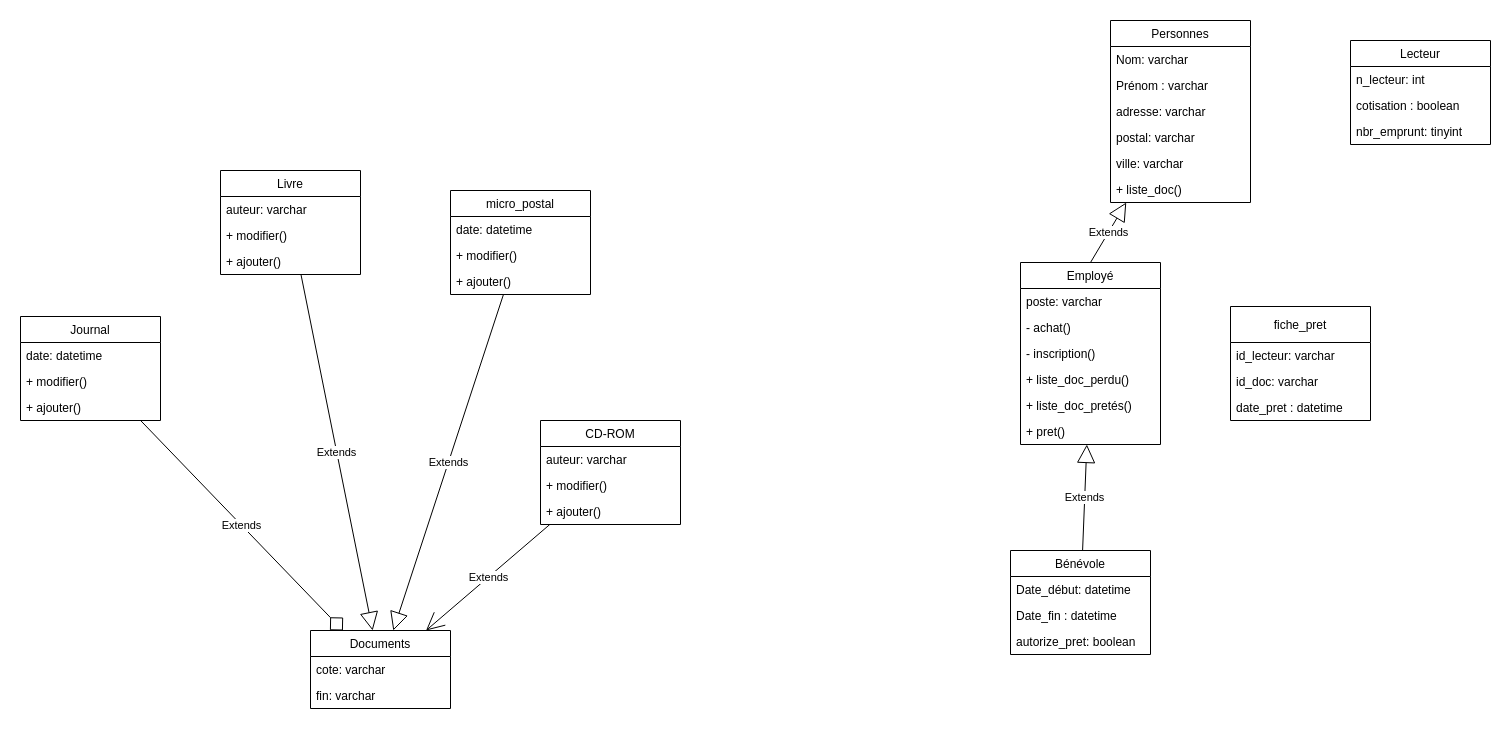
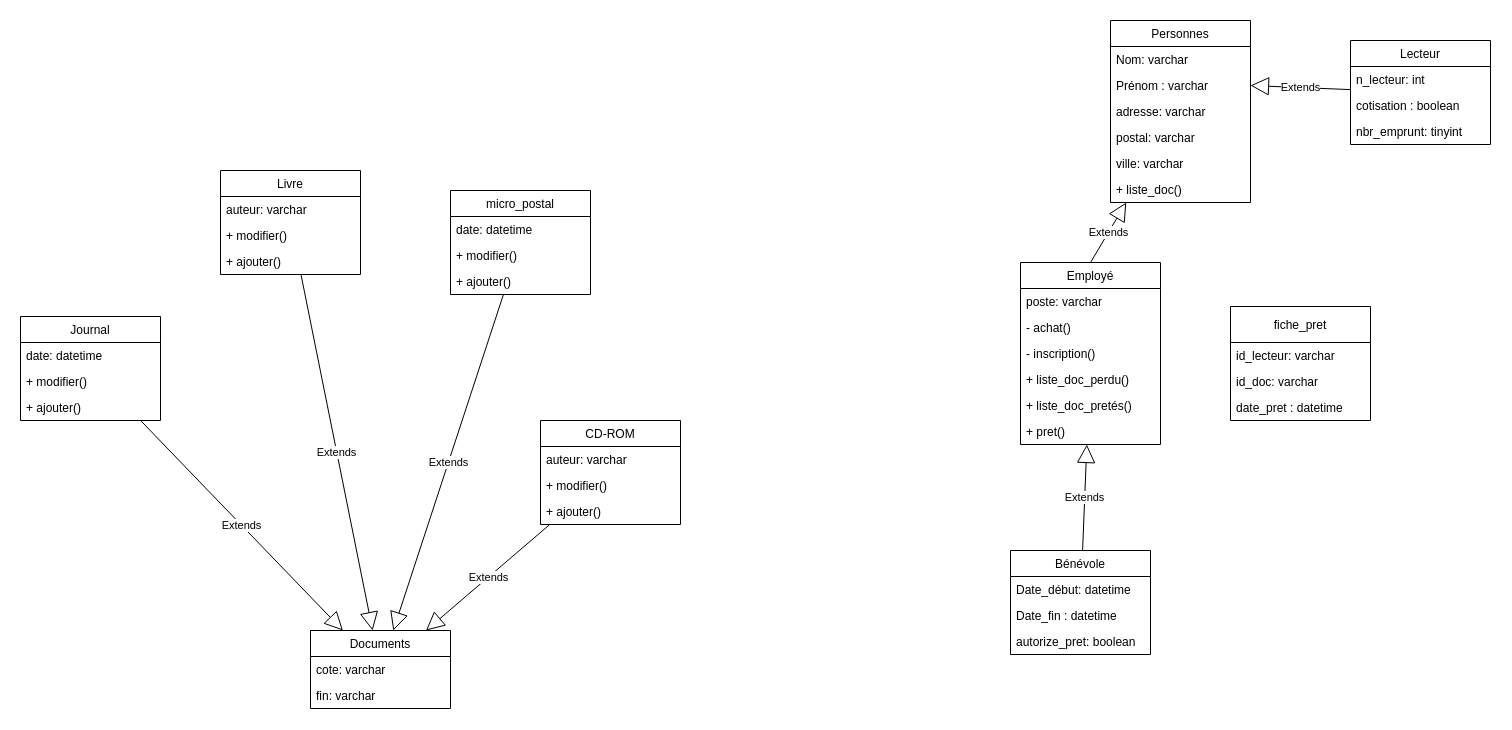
  <mxCell id="0" />
  <mxCell id="1" parent="0" />
  <mxCell id="2" value="Documents" style="swimlane;fontStyle=0;childLayout=stackLayout;horizontal=1;startSize=26;fillColor=none;horizontalStack=0;resizeParent=1;resizeParentMax=0;resizeLast=0;collapsible=1;marginBottom=0;" parent="1" vertex="1"><mxGeometry x="310" y="630" width="140" height="78" as="geometry" /></mxCell>
  <mxCell id="3" value="cote: varchar" style="text;strokeColor=none;fillColor=none;align=left;verticalAlign=top;spacingLeft=4;spacingRight=4;overflow=hidden;rotatable=0;points=[[0,0.5],[1,0.5]];portConstraint=eastwest;" parent="2" vertex="1"><mxGeometry y="26" width="140" height="26" as="geometry" /></mxCell>
  <mxCell id="4" value="fin: varchar&#10;" style="text;strokeColor=none;fillColor=none;align=left;verticalAlign=top;spacingLeft=4;spacingRight=4;overflow=hidden;rotatable=0;points=[[0,0.5],[1,0.5]];portConstraint=eastwest;" parent="2" vertex="1"><mxGeometry y="52" width="140" height="26" as="geometry" /></mxCell>
  <mxCell id="5" value="Livre" style="swimlane;fontStyle=0;childLayout=stackLayout;horizontal=1;startSize=26;fillColor=none;horizontalStack=0;resizeParent=1;resizeParentMax=0;resizeLast=0;collapsible=1;marginBottom=0;" parent="1" vertex="1"><mxGeometry x="220" y="170" width="140" height="104" as="geometry" /></mxCell>
  <mxCell id="6" value="auteur: varchar&#10;" style="text;strokeColor=none;fillColor=none;align=left;verticalAlign=top;spacingLeft=4;spacingRight=4;overflow=hidden;rotatable=0;points=[[0,0.5],[1,0.5]];portConstraint=eastwest;" parent="5" vertex="1"><mxGeometry y="26" width="140" height="26" as="geometry" /></mxCell>
  <mxCell id="7" value="+ modifier()" style="text;strokeColor=none;fillColor=none;align=left;verticalAlign=top;spacingLeft=4;spacingRight=4;overflow=hidden;rotatable=0;points=[[0,0.5],[1,0.5]];portConstraint=eastwest;" parent="5" vertex="1"><mxGeometry y="52" width="140" height="26" as="geometry" /></mxCell>
  <mxCell id="8" value="+ ajouter()" style="text;strokeColor=none;fillColor=none;align=left;verticalAlign=top;spacingLeft=4;spacingRight=4;overflow=hidden;rotatable=0;points=[[0,0.5],[1,0.5]];portConstraint=eastwest;" parent="5" vertex="1"><mxGeometry y="78" width="140" height="26" as="geometry" /></mxCell>
  <mxCell id="9" value="Journal" style="swimlane;fontStyle=0;childLayout=stackLayout;horizontal=1;startSize=26;fillColor=none;horizontalStack=0;resizeParent=1;resizeParentMax=0;resizeLast=0;collapsible=1;marginBottom=0;" parent="1" vertex="1"><mxGeometry x="20" y="316" width="140" height="104" as="geometry" /></mxCell>
  <mxCell id="10" value="date: datetime" style="text;strokeColor=none;fillColor=none;align=left;verticalAlign=top;spacingLeft=4;spacingRight=4;overflow=hidden;rotatable=0;points=[[0,0.5],[1,0.5]];portConstraint=eastwest;strokeWidth=1;perimeterSpacing=0;" parent="9" vertex="1"><mxGeometry y="26" width="140" height="26" as="geometry" /></mxCell>
  <mxCell id="11" value="+ modifier()" style="text;strokeColor=none;fillColor=none;align=left;verticalAlign=top;spacingLeft=4;spacingRight=4;overflow=hidden;rotatable=0;points=[[0,0.5],[1,0.5]];portConstraint=eastwest;" parent="9" vertex="1"><mxGeometry y="52" width="140" height="26" as="geometry" /></mxCell>
  <mxCell id="12" value="+ ajouter()" style="text;strokeColor=none;fillColor=none;align=left;verticalAlign=top;spacingLeft=4;spacingRight=4;overflow=hidden;rotatable=0;points=[[0,0.5],[1,0.5]];portConstraint=eastwest;" parent="9" vertex="1"><mxGeometry y="78" width="140" height="26" as="geometry" /></mxCell>
  <mxCell id="13" value="CD-ROM" style="swimlane;fontStyle=0;childLayout=stackLayout;horizontal=1;startSize=26;fillColor=none;horizontalStack=0;resizeParent=1;resizeParentMax=0;resizeLast=0;collapsible=1;marginBottom=0;" parent="1" vertex="1"><mxGeometry x="540" y="420" width="140" height="104" as="geometry" /></mxCell>
  <mxCell id="14" value="auteur: varchar" style="text;strokeColor=none;fillColor=none;align=left;verticalAlign=top;spacingLeft=4;spacingRight=4;overflow=hidden;rotatable=0;points=[[0,0.5],[1,0.5]];portConstraint=eastwest;" parent="13" vertex="1"><mxGeometry y="26" width="140" height="26" as="geometry" /></mxCell>
  <mxCell id="15" value="+ modifier()" style="text;strokeColor=none;fillColor=none;align=left;verticalAlign=top;spacingLeft=4;spacingRight=4;overflow=hidden;rotatable=0;points=[[0,0.5],[1,0.5]];portConstraint=eastwest;" parent="13" vertex="1"><mxGeometry y="52" width="140" height="26" as="geometry" /></mxCell>
  <mxCell id="16" value="+ ajouter()" style="text;strokeColor=none;fillColor=none;align=left;verticalAlign=top;spacingLeft=4;spacingRight=4;overflow=hidden;rotatable=0;points=[[0,0.5],[1,0.5]];portConstraint=eastwest;" parent="13" vertex="1"><mxGeometry y="78" width="140" height="26" as="geometry" /></mxCell>
  <mxCell id="17" value="micro_postal" style="swimlane;fontStyle=0;childLayout=stackLayout;horizontal=1;startSize=26;fillColor=none;horizontalStack=0;resizeParent=1;resizeParentMax=0;resizeLast=0;collapsible=1;marginBottom=0;" parent="1" vertex="1"><mxGeometry x="450" y="190" width="140" height="104" as="geometry" /></mxCell>
  <mxCell id="18" value="date: datetime" style="text;strokeColor=none;fillColor=none;align=left;verticalAlign=top;spacingLeft=4;spacingRight=4;overflow=hidden;rotatable=0;points=[[0,0.5],[1,0.5]];portConstraint=eastwest;" parent="17" vertex="1"><mxGeometry y="26" width="140" height="26" as="geometry" /></mxCell>
  <mxCell id="19" value="+ modifier()" style="text;strokeColor=none;fillColor=none;align=left;verticalAlign=top;spacingLeft=4;spacingRight=4;overflow=hidden;rotatable=0;points=[[0,0.5],[1,0.5]];portConstraint=eastwest;" parent="17" vertex="1"><mxGeometry y="52" width="140" height="26" as="geometry" /></mxCell>
  <mxCell id="20" value="+ ajouter()" style="text;strokeColor=none;fillColor=none;align=left;verticalAlign=top;spacingLeft=4;spacingRight=4;overflow=hidden;rotatable=0;points=[[0,0.5],[1,0.5]];portConstraint=eastwest;" parent="17" vertex="1"><mxGeometry y="78" width="140" height="26" as="geometry" /></mxCell>
  <mxCell id="21" value="Extends" style="endArrow=block;endSize=16;endFill=0;html=1;" parent="1" source="5" target="2" edge="1"><mxGeometry width="160" relative="1" as="geometry"><mxPoint x="340" y="990" as="sourcePoint" /><mxPoint x="410" y="870" as="targetPoint" /></mxGeometry></mxCell>
- <mxCell id="22" value="Extends" style="endArrow=open;endSize=16;endFill=0;html=1;" parent="1" source="13" target="2" edge="1"><mxGeometry width="160" relative="1" as="geometry"><mxPoint x="290" y="1090" as="sourcePoint" /><mxPoint x="600" y="870" as="targetPoint" /></mxGeometry></mxCell>
- <mxCell id="23" value="Extends" style="endArrow=diamond;endSize=16;endFill=0;html=1;" parent="1" source="9" target="2" edge="1"><mxGeometry width="160" relative="1" as="geometry"><mxPoint x="270" y="1130" as="sourcePoint" /><mxPoint x="470" y="910" as="targetPoint" /></mxGeometry></mxCell>
+ <mxCell id="22" value="Extends" style="endArrow=block;endSize=16;endFill=0;html=1;" parent="1" source="13" target="2" edge="1"><mxGeometry width="160" relative="1" as="geometry"><mxPoint x="290" y="1090" as="sourcePoint" /><mxPoint x="600" y="870" as="targetPoint" /></mxGeometry></mxCell>
+ <mxCell id="23" value="Extends" style="endArrow=block;endSize=16;endFill=0;html=1;" parent="1" source="9" target="2" edge="1"><mxGeometry width="160" relative="1" as="geometry"><mxPoint x="270" y="1130" as="sourcePoint" /><mxPoint x="470" y="910" as="targetPoint" /></mxGeometry></mxCell>
  <mxCell id="24" value="Extends" style="endArrow=block;endSize=16;endFill=0;html=1;" parent="1" source="17" target="2" edge="1"><mxGeometry width="160" relative="1" as="geometry"><mxPoint x="250" y="1170" as="sourcePoint" /><mxPoint x="410" y="1170" as="targetPoint" /></mxGeometry></mxCell>
  <mxCell id="25" value="Personnes" style="swimlane;fontStyle=0;childLayout=stackLayout;horizontal=1;startSize=26;fillColor=none;horizontalStack=0;resizeParent=1;resizeParentMax=0;resizeLast=0;collapsible=1;marginBottom=0;strokeColor=#000000;strokeWidth=1;" parent="1" vertex="1"><mxGeometry x="1110" y="20" width="140" height="182" as="geometry" /></mxCell>
  <mxCell id="26" value="Nom: varchar" style="text;strokeColor=none;fillColor=none;align=left;verticalAlign=top;spacingLeft=4;spacingRight=4;overflow=hidden;rotatable=0;points=[[0,0.5],[1,0.5]];portConstraint=eastwest;" parent="25" vertex="1"><mxGeometry y="26" width="140" height="26" as="geometry" /></mxCell>
  <mxCell id="27" value="Prénom : varchar" style="text;strokeColor=none;fillColor=none;align=left;verticalAlign=top;spacingLeft=4;spacingRight=4;overflow=hidden;rotatable=0;points=[[0,0.5],[1,0.5]];portConstraint=eastwest;" parent="25" vertex="1"><mxGeometry y="52" width="140" height="26" as="geometry" /></mxCell>
  <mxCell id="28" value="adresse: varchar" style="text;strokeColor=none;fillColor=none;align=left;verticalAlign=top;spacingLeft=4;spacingRight=4;overflow=hidden;rotatable=0;points=[[0,0.5],[1,0.5]];portConstraint=eastwest;" parent="25" vertex="1"><mxGeometry y="78" width="140" height="26" as="geometry" /></mxCell>
  <mxCell id="29" value="postal: varchar" style="text;strokeColor=none;fillColor=none;align=left;verticalAlign=top;spacingLeft=4;spacingRight=4;overflow=hidden;rotatable=0;points=[[0,0.5],[1,0.5]];portConstraint=eastwest;" parent="25" vertex="1"><mxGeometry y="104" width="140" height="26" as="geometry" /></mxCell>
  <mxCell id="30" value="ville: varchar" style="text;strokeColor=none;fillColor=none;align=left;verticalAlign=top;spacingLeft=4;spacingRight=4;overflow=hidden;rotatable=0;points=[[0,0.5],[1,0.5]];portConstraint=eastwest;" parent="25" vertex="1"><mxGeometry y="130" width="140" height="26" as="geometry" /></mxCell>
  <mxCell id="31" value="+ liste_doc()" style="text;strokeColor=none;fillColor=none;align=left;verticalAlign=top;spacingLeft=4;spacingRight=4;overflow=hidden;rotatable=0;points=[[0,0.5],[1,0.5]];portConstraint=eastwest;" parent="25" vertex="1"><mxGeometry y="156" width="140" height="26" as="geometry" /></mxCell>
  <mxCell id="32" value="Lecteur" style="swimlane;fontStyle=0;childLayout=stackLayout;horizontal=1;startSize=26;fillColor=none;horizontalStack=0;resizeParent=1;resizeParentMax=0;resizeLast=0;collapsible=1;marginBottom=0;strokeColor=#000000;strokeWidth=1;" parent="1" vertex="1"><mxGeometry x="1350" y="40" width="140" height="104" as="geometry" /></mxCell>
  <mxCell id="33" value="n_lecteur: int" style="text;strokeColor=none;fillColor=none;align=left;verticalAlign=top;spacingLeft=4;spacingRight=4;overflow=hidden;rotatable=0;points=[[0,0.5],[1,0.5]];portConstraint=eastwest;" parent="32" vertex="1"><mxGeometry y="26" width="140" height="26" as="geometry" /></mxCell>
  <mxCell id="34" value="cotisation : boolean" style="text;strokeColor=none;fillColor=none;align=left;verticalAlign=top;spacingLeft=4;spacingRight=4;overflow=hidden;rotatable=0;points=[[0,0.5],[1,0.5]];portConstraint=eastwest;" parent="32" vertex="1"><mxGeometry y="52" width="140" height="26" as="geometry" /></mxCell>
  <mxCell id="35" value="nbr_emprunt: tinyint" style="text;strokeColor=none;fillColor=none;align=left;verticalAlign=top;spacingLeft=4;spacingRight=4;overflow=hidden;rotatable=0;points=[[0,0.5],[1,0.5]];portConstraint=eastwest;" parent="32" vertex="1"><mxGeometry y="78" width="140" height="26" as="geometry" /></mxCell>
  <mxCell id="36" value="Bénévole" style="swimlane;fontStyle=0;childLayout=stackLayout;horizontal=1;startSize=26;fillColor=none;horizontalStack=0;resizeParent=1;resizeParentMax=0;resizeLast=0;collapsible=1;marginBottom=0;strokeColor=#000000;strokeWidth=1;" parent="1" vertex="1"><mxGeometry x="1010" y="550" width="140" height="104" as="geometry" /></mxCell>
  <mxCell id="37" value="Date_début: datetime" style="text;strokeColor=none;fillColor=none;align=left;verticalAlign=top;spacingLeft=4;spacingRight=4;overflow=hidden;rotatable=0;points=[[0,0.5],[1,0.5]];portConstraint=eastwest;" parent="36" vertex="1"><mxGeometry y="26" width="140" height="26" as="geometry" /></mxCell>
  <mxCell id="38" value="Date_fin : datetime" style="text;strokeColor=none;fillColor=none;align=left;verticalAlign=top;spacingLeft=4;spacingRight=4;overflow=hidden;rotatable=0;points=[[0,0.5],[1,0.5]];portConstraint=eastwest;" parent="36" vertex="1"><mxGeometry y="52" width="140" height="26" as="geometry" /></mxCell>
  <mxCell id="39" value="autorize_pret: boolean" style="text;strokeColor=none;fillColor=none;align=left;verticalAlign=top;spacingLeft=4;spacingRight=4;overflow=hidden;rotatable=0;points=[[0,0.5],[1,0.5]];portConstraint=eastwest;" parent="36" vertex="1"><mxGeometry y="78" width="140" height="26" as="geometry" /></mxCell>
  <mxCell id="40" value="Employé" style="swimlane;fontStyle=0;childLayout=stackLayout;horizontal=1;startSize=26;fillColor=none;horizontalStack=0;resizeParent=1;resizeParentMax=0;resizeLast=0;collapsible=1;marginBottom=0;strokeColor=#000000;strokeWidth=1;" parent="1" vertex="1"><mxGeometry x="1020" y="262" width="140" height="182" as="geometry" /></mxCell>
  <mxCell id="41" value="poste: varchar" style="text;strokeColor=none;fillColor=none;align=left;verticalAlign=top;spacingLeft=4;spacingRight=4;overflow=hidden;rotatable=0;points=[[0,0.5],[1,0.5]];portConstraint=eastwest;" parent="40" vertex="1"><mxGeometry y="26" width="140" height="26" as="geometry" /></mxCell>
  <mxCell id="42" value="- achat()" style="text;strokeColor=none;fillColor=none;align=left;verticalAlign=top;spacingLeft=4;spacingRight=4;overflow=hidden;rotatable=0;points=[[0,0.5],[1,0.5]];portConstraint=eastwest;" parent="40" vertex="1"><mxGeometry y="52" width="140" height="26" as="geometry" /></mxCell>
  <mxCell id="43" value="- inscription()" style="text;strokeColor=none;fillColor=none;align=left;verticalAlign=top;spacingLeft=4;spacingRight=4;overflow=hidden;rotatable=0;points=[[0,0.5],[1,0.5]];portConstraint=eastwest;" parent="40" vertex="1"><mxGeometry y="78" width="140" height="26" as="geometry" /></mxCell>
  <mxCell id="44" value="+ liste_doc_perdu()" style="text;strokeColor=none;fillColor=none;align=left;verticalAlign=top;spacingLeft=4;spacingRight=4;overflow=hidden;rotatable=0;points=[[0,0.5],[1,0.5]];portConstraint=eastwest;" parent="40" vertex="1"><mxGeometry y="104" width="140" height="26" as="geometry" /></mxCell>
  <mxCell id="45" value="+ liste_doc_pretés()" style="text;strokeColor=none;fillColor=none;align=left;verticalAlign=top;spacingLeft=4;spacingRight=4;overflow=hidden;rotatable=0;points=[[0,0.5],[1,0.5]];portConstraint=eastwest;" parent="40" vertex="1"><mxGeometry y="130" width="140" height="26" as="geometry" /></mxCell>
  <mxCell id="46" value="+ pret()" style="text;strokeColor=none;fillColor=none;align=left;verticalAlign=top;spacingLeft=4;spacingRight=4;overflow=hidden;rotatable=0;points=[[0,0.5],[1,0.5]];portConstraint=eastwest;" parent="40" vertex="1"><mxGeometry y="156" width="140" height="26" as="geometry" /></mxCell>
  <mxCell id="47" value="Extends" style="endArrow=block;endSize=16;endFill=0;html=1;exitX=0.5;exitY=0;exitDx=0;exitDy=0;" parent="1" source="40" target="25" edge="1"><mxGeometry width="160" relative="1" as="geometry"><mxPoint x="490" y="550" as="sourcePoint" /><mxPoint x="1015" y="268" as="targetPoint" /></mxGeometry></mxCell>
+ <mxCell id="48" value="Extends" style="endArrow=block;endSize=16;endFill=0;html=1;entryX=1;entryY=0.5;entryDx=0;entryDy=0;" parent="1" source="32" target="27" edge="1"><mxGeometry width="160" relative="1" as="geometry"><mxPoint x="490" y="550" as="sourcePoint" /><mxPoint x="1270" y="70" as="targetPoint" /></mxGeometry></mxCell>
  <mxCell id="49" value="Extends" style="endArrow=block;endSize=16;endFill=0;html=1;" parent="1" source="36" target="40" edge="1"><mxGeometry width="160" relative="1" as="geometry"><mxPoint x="1160" y="410" as="sourcePoint" /><mxPoint x="1020" y="440" as="targetPoint" /></mxGeometry></mxCell>
  <mxCell id="50" value="fiche_pret" style="swimlane;fontStyle=0;childLayout=stackLayout;horizontal=1;startSize=36;fillColor=none;horizontalStack=0;resizeParent=1;resizeParentMax=0;resizeLast=0;collapsible=1;marginBottom=0;strokeColor=#000000;strokeWidth=1;" parent="1" vertex="1"><mxGeometry x="1230" y="306" width="140" height="114" as="geometry" /></mxCell>
  <mxCell id="51" value="id_lecteur: varchar" style="text;strokeColor=none;fillColor=none;align=left;verticalAlign=top;spacingLeft=4;spacingRight=4;overflow=hidden;rotatable=0;points=[[0,0.5],[1,0.5]];portConstraint=eastwest;" parent="50" vertex="1"><mxGeometry y="36" width="140" height="26" as="geometry" /></mxCell>
  <mxCell id="52" value="id_doc: varchar" style="text;strokeColor=none;fillColor=none;align=left;verticalAlign=top;spacingLeft=4;spacingRight=4;overflow=hidden;rotatable=0;points=[[0,0.5],[1,0.5]];portConstraint=eastwest;" parent="50" vertex="1"><mxGeometry y="62" width="140" height="26" as="geometry" /></mxCell>
  <mxCell id="53" value="date_pret : datetime" style="text;strokeColor=none;fillColor=none;align=left;verticalAlign=top;spacingLeft=4;spacingRight=4;overflow=hidden;rotatable=0;points=[[0,0.5],[1,0.5]];portConstraint=eastwest;" parent="50" vertex="1"><mxGeometry y="88" width="140" height="26" as="geometry" /></mxCell>
